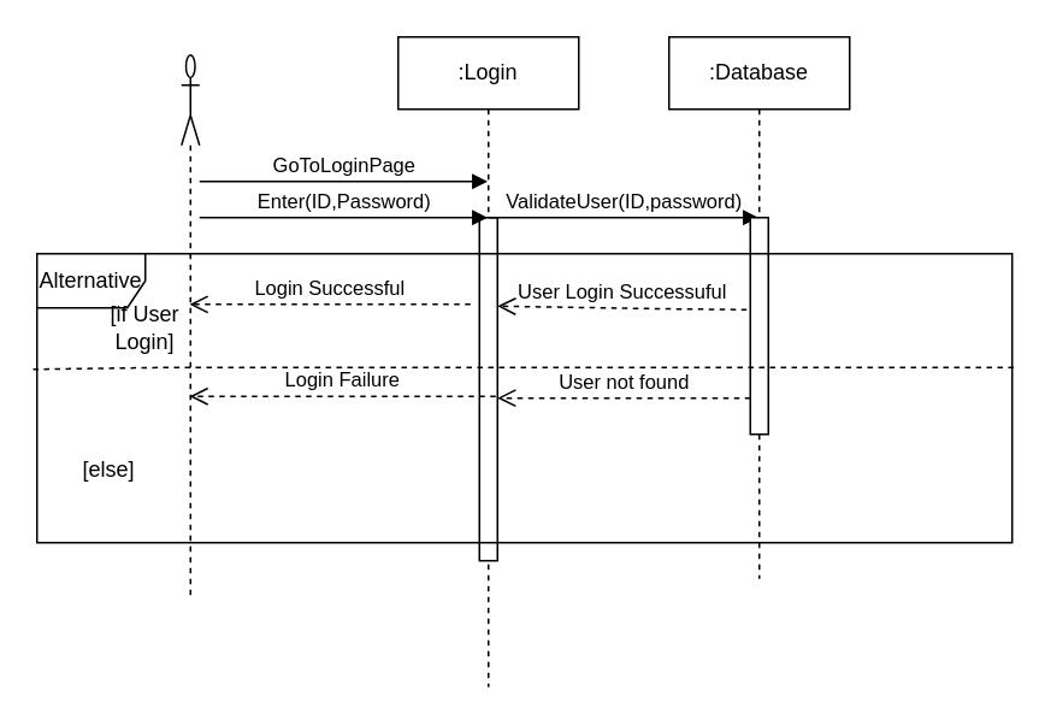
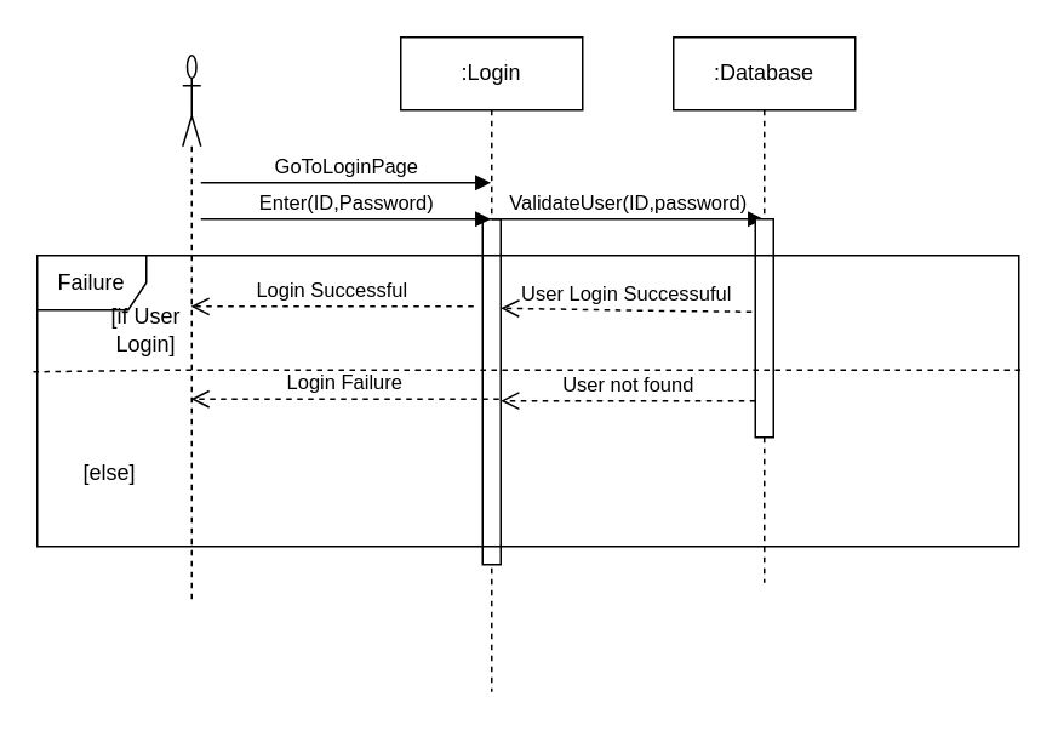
  <mxCell id="0" />
  <mxCell id="1" parent="0" />
  <mxCell id="2" value=":Login" style="shape=umlLifeline;perimeter=lifelinePerimeter;whiteSpace=wrap;html=1;container=1;collapsible=0;recursiveResize=0;outlineConnect=0;" vertex="1" parent="1"><mxGeometry x="220" y="20" width="100" height="360" as="geometry" /></mxCell>
  <mxCell id="3" value="" style="html=1;points=[];perimeter=orthogonalPerimeter;" vertex="1" parent="2"><mxGeometry x="45" y="100" width="10" height="190" as="geometry" /></mxCell>
  <mxCell id="4" value="ValidateUser(ID,password)" style="html=1;verticalAlign=bottom;endArrow=block;" edge="1" parent="2" target="5"><mxGeometry width="80" relative="1" as="geometry"><mxPoint x="50" y="100" as="sourcePoint" /><mxPoint x="130" y="100" as="targetPoint" /></mxGeometry></mxCell>
  <mxCell id="5" value=":Database" style="shape=umlLifeline;perimeter=lifelinePerimeter;whiteSpace=wrap;html=1;container=1;collapsible=0;recursiveResize=0;outlineConnect=0;" vertex="1" parent="1"><mxGeometry x="370" y="20" width="100" height="300" as="geometry" /></mxCell>
  <mxCell id="6" value="" style="html=1;points=[];perimeter=orthogonalPerimeter;" vertex="1" parent="5"><mxGeometry x="45" y="100" width="10" height="120" as="geometry" /></mxCell>
- <mxCell id="7" value="Alternative" style="shape=umlFrame;whiteSpace=wrap;html=1;width=60;height=30;" vertex="1" parent="1"><mxGeometry x="20" y="140" width="540" height="160" as="geometry" /></mxCell>
+ <mxCell id="7" value="Failure" style="shape=umlFrame;whiteSpace=wrap;html=1;width=60;height=30;" vertex="1" parent="1"><mxGeometry x="20" y="140" width="540" height="160" as="geometry" /></mxCell>
  <mxCell id="8" value="" style="shape=umlLifeline;participant=umlActor;perimeter=lifelinePerimeter;whiteSpace=wrap;html=1;container=1;collapsible=0;recursiveResize=0;verticalAlign=top;spacingTop=36;labelBackgroundColor=#ffffff;outlineConnect=0;size=50;" vertex="1" parent="1"><mxGeometry x="100" y="30" width="10" height="300" as="geometry" /></mxCell>
  <mxCell id="9" value="GoToLoginPage" style="html=1;verticalAlign=bottom;endArrow=block;" edge="1" parent="8" target="2"><mxGeometry width="80" relative="1" as="geometry"><mxPoint x="10" y="70" as="sourcePoint" /><mxPoint x="90" y="70" as="targetPoint" /></mxGeometry></mxCell>
  <mxCell id="10" value="Enter(ID,Password)" style="html=1;verticalAlign=bottom;endArrow=block;" edge="1" parent="8" target="2"><mxGeometry width="80" relative="1" as="geometry"><mxPoint x="10" y="90" as="sourcePoint" /><mxPoint x="90" y="90" as="targetPoint" /></mxGeometry></mxCell>
  <mxCell id="11" value="User Login Successuful" style="html=1;verticalAlign=bottom;endArrow=open;dashed=1;endSize=8;exitX=-0.2;exitY=0.425;exitDx=0;exitDy=0;exitPerimeter=0;entryX=1;entryY=0.258;entryDx=0;entryDy=0;entryPerimeter=0;" edge="1" parent="1" source="6" target="3"><mxGeometry relative="1" as="geometry"><mxPoint x="440" y="170" as="sourcePoint" /><mxPoint x="275" y="169.5" as="targetPoint" /><Array as="points"><mxPoint x="365" y="170.5" /></Array></mxGeometry></mxCell>
  <mxCell id="12" value="User not found" style="html=1;verticalAlign=bottom;endArrow=open;dashed=1;endSize=8;exitX=0;exitY=0.833;exitDx=0;exitDy=0;exitPerimeter=0;" edge="1" parent="1" source="6" target="3"><mxGeometry relative="1" as="geometry"><mxPoint x="420" y="220" as="sourcePoint" /><mxPoint x="340" y="220" as="targetPoint" /></mxGeometry></mxCell>
  <mxCell id="13" value="Login Successful" style="html=1;verticalAlign=bottom;endArrow=open;dashed=1;endSize=8;exitX=-0.5;exitY=0.253;exitDx=0;exitDy=0;exitPerimeter=0;" edge="1" parent="1" source="3" target="8"><mxGeometry relative="1" as="geometry"><mxPoint x="230" y="170" as="sourcePoint" /><mxPoint x="150" y="170" as="targetPoint" /></mxGeometry></mxCell>
  <mxCell id="14" value="Login Failure" style="html=1;verticalAlign=bottom;endArrow=open;dashed=1;endSize=8;exitX=0.9;exitY=0.521;exitDx=0;exitDy=0;exitPerimeter=0;" edge="1" parent="1" source="3" target="8"><mxGeometry relative="1" as="geometry"><mxPoint x="220" y="220" as="sourcePoint" /><mxPoint x="140" y="220" as="targetPoint" /></mxGeometry></mxCell>
  <mxCell id="15" value="" style="endArrow=none;dashed=1;html=1;entryX=1.002;entryY=0.394;entryDx=0;entryDy=0;entryPerimeter=0;exitX=-0.004;exitY=0.4;exitDx=0;exitDy=0;exitPerimeter=0;" edge="1" parent="1" source="7" target="7"><mxGeometry width="50" height="50" relative="1" as="geometry"><mxPoint x="330" y="270" as="sourcePoint" /><mxPoint x="380" y="220" as="targetPoint" /><Array as="points"><mxPoint x="90" y="203" /></Array></mxGeometry></mxCell>
  <mxCell id="16" value="[else]" style="text;html=1;strokeColor=none;fillColor=none;align=center;verticalAlign=middle;whiteSpace=wrap;rounded=0;" vertex="1" parent="1"><mxGeometry x="40" y="250" width="40" height="20" as="geometry" /></mxCell>
  <mxCell id="17" value="[if User Login]" style="text;html=1;strokeColor=none;fillColor=none;align=center;verticalAlign=middle;whiteSpace=wrap;rounded=0;" vertex="1" parent="1"><mxGeometry x="60" y="180" width="40" as="geometry" /></mxCell>
